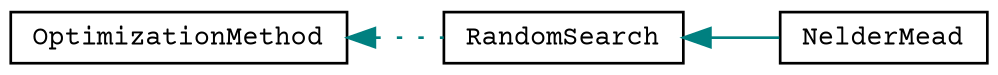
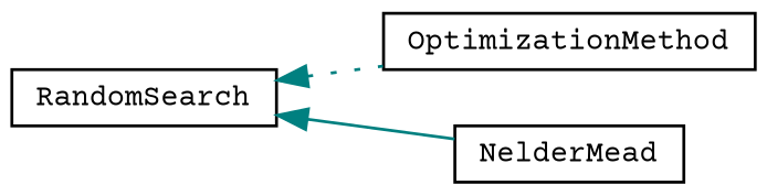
  digraph {
    fontname="Courier Prime"
    rankdir=LR
    node [color=black fillcolor=white fontname="Courier Prime" fontsize=10 shape=record style=filled]
    edge [color=teal dir=back fontname="Courier Prime" fontsize=10 labelfontname=Helvetica labelfontsize=10]
    n1 [height=0.2 label=OptimizationMethod width=0.4]
    n2 [height=0.2 label=RandomSearch width=0.4]
    n3 [height=0.2 label=NelderMead width=0.4]
-   n1 -> n2 [style=dotted]
+   n2 -> n1 [style=dotted]
    n2 -> n3 [style=solid]
  }
